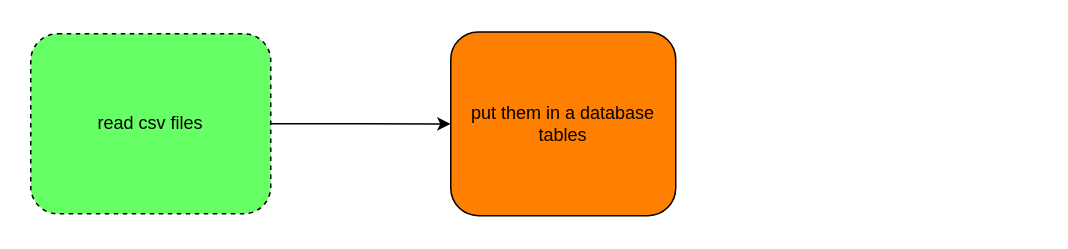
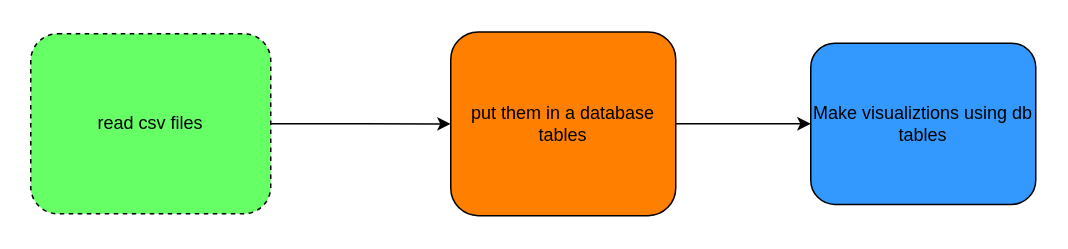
  <mxCell id="0" />
  <mxCell id="1" parent="0" />
  <mxCell id="2" value="" style="edgeStyle=orthogonalEdgeStyle;rounded=0;orthogonalLoop=1;jettySize=auto;html=1;" edge="1" parent="1" source="3" target="5"><mxGeometry relative="1" as="geometry" /></mxCell>
  <mxCell id="3" value="read csv files" style="rounded=1;whiteSpace=wrap;html=1;fillColor=#66FF66;dashed=1;" vertex="1" parent="1"><mxGeometry x="20" y="22" width="160" height="120" as="geometry" /></mxCell>
+ <mxCell id="4" value="" style="edgeStyle=orthogonalEdgeStyle;rounded=0;orthogonalLoop=1;jettySize=auto;html=1;" edge="1" parent="1" source="5" target="6"><mxGeometry relative="1" as="geometry" /></mxCell>
  <mxCell id="5" value="put them in a database tables" style="whiteSpace=wrap;html=1;rounded=1;fillColor=#FF8000;" vertex="1" parent="1"><mxGeometry x="300" y="20.75" width="150" height="122.5" as="geometry" /></mxCell>
+ <mxCell id="6" value="Make visualiztions using db tables" style="whiteSpace=wrap;html=1;rounded=1;fillColor=#3399FF;" vertex="1" parent="1"><mxGeometry x="540" y="28.25" width="150" height="107.5" as="geometry" /></mxCell>
